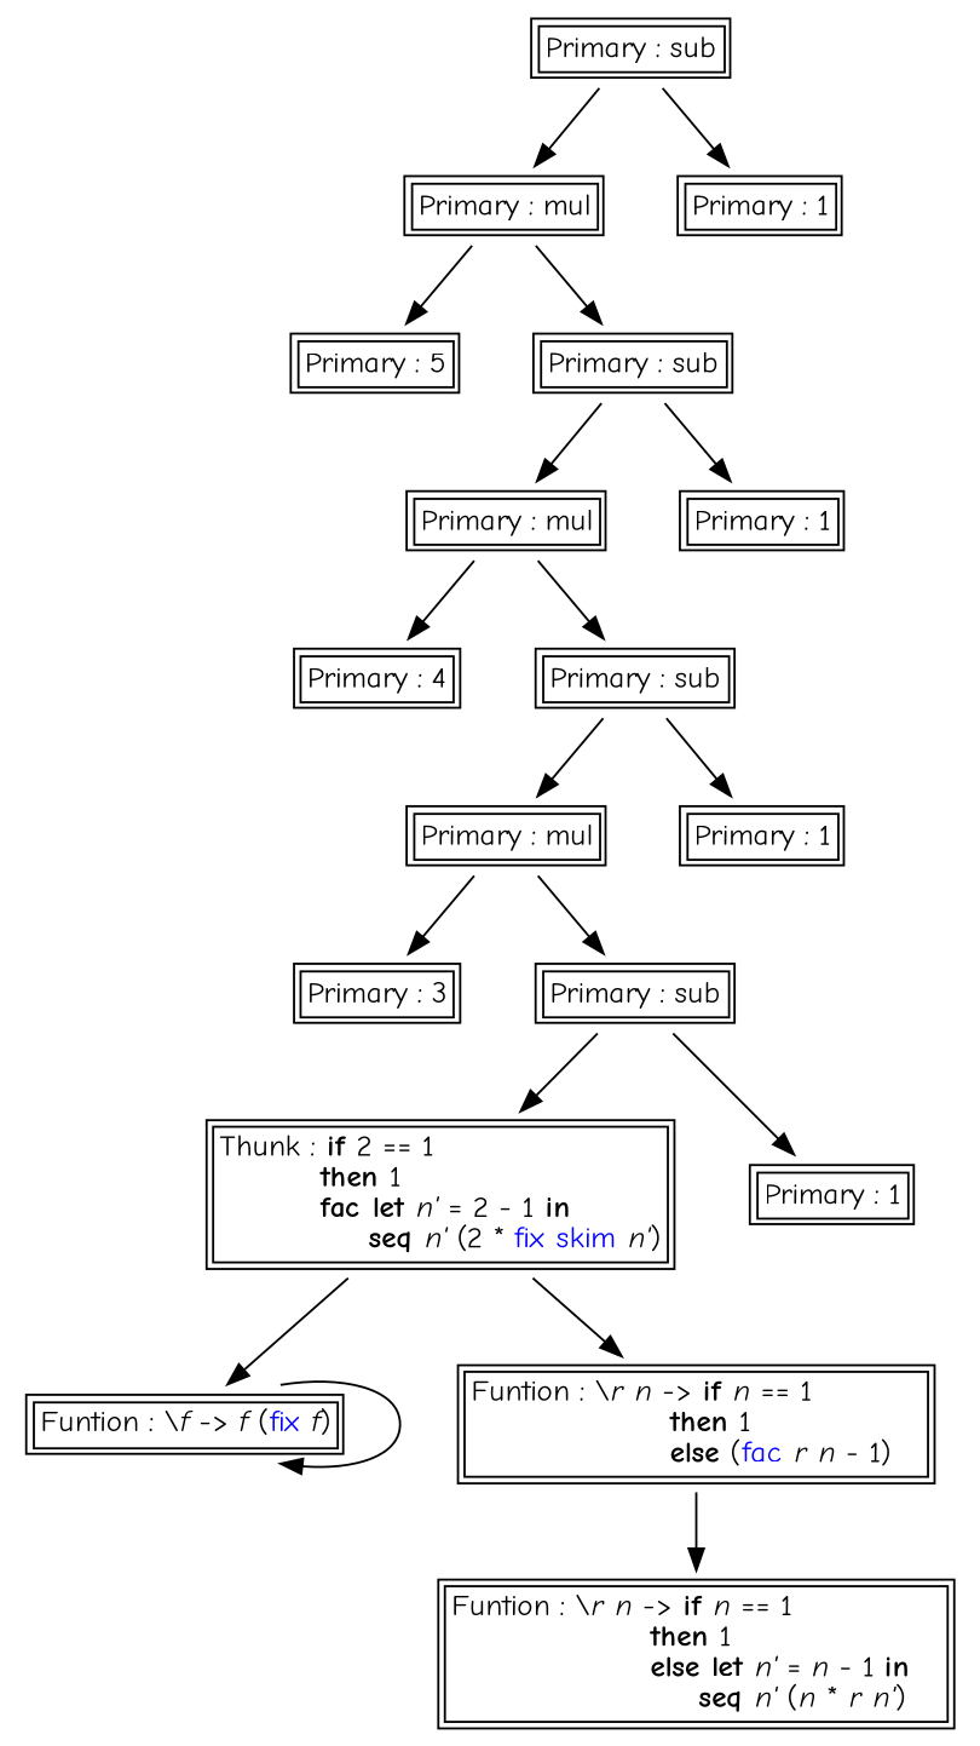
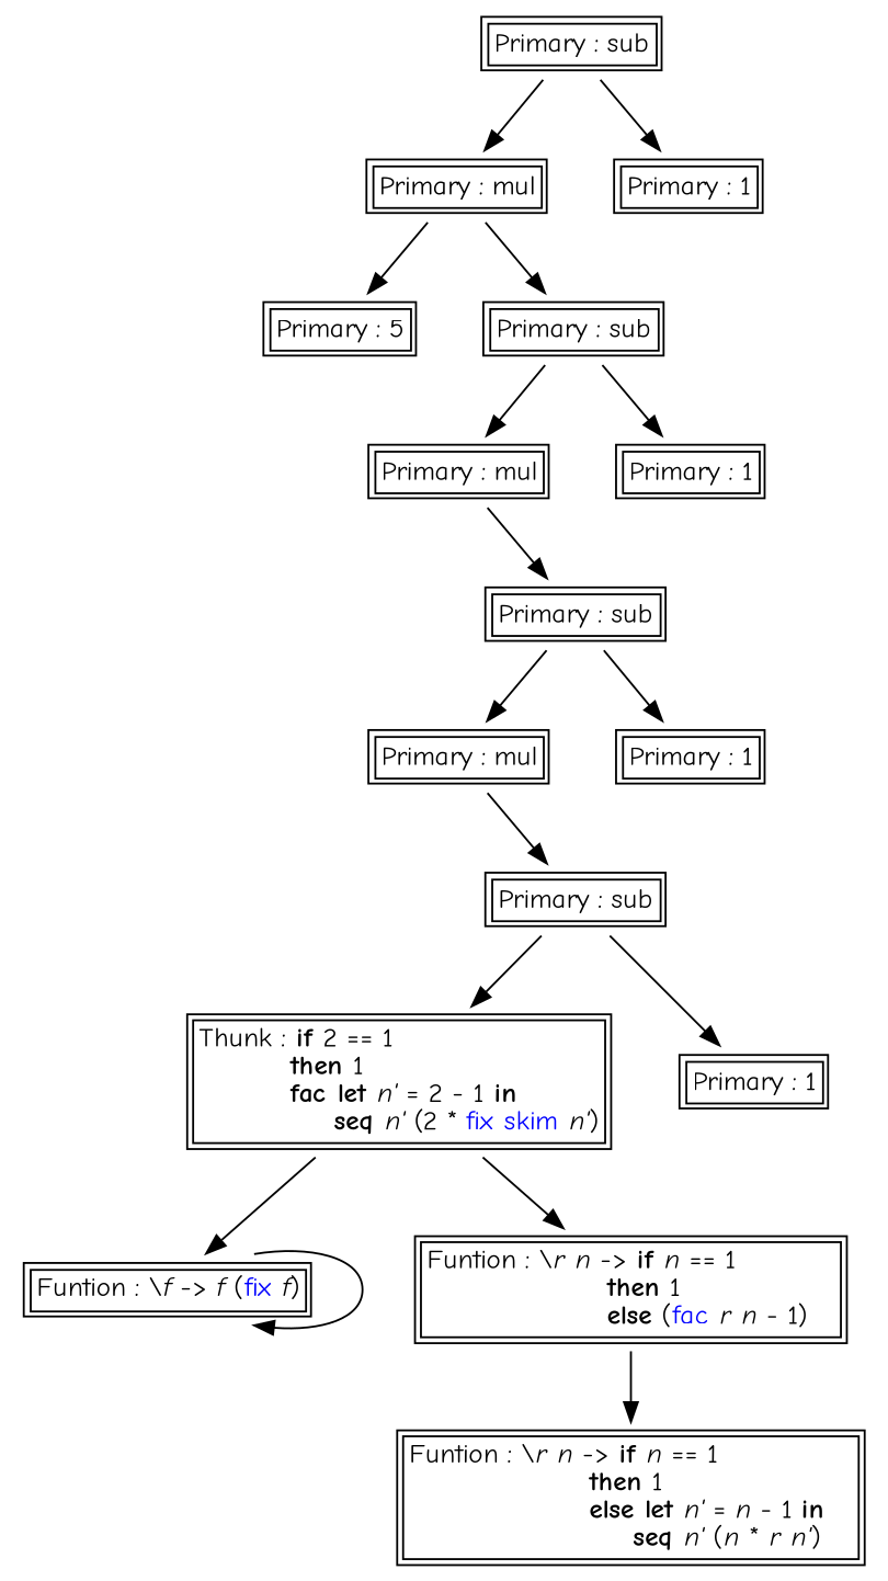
  digraph {
    fontname="Comic Neue"
    node [fontname="Comic Neue" shape=plaintext]
    edge [fontname="Comic Neue"]
    n1 [label=<<TABLE ALIGN="LEFT"><TR><TD BALIGN="LEFT" ALIGN="LEFT">Funtion&nbsp;:&nbsp;\<I>r</I>&nbsp;<I>n</I>&nbsp;-&gt;&nbsp;<B>if</B>&nbsp;<I>n</I>&nbsp;==&nbsp;1&nbsp;&nbsp;&nbsp;&nbsp;&nbsp;&nbsp;&nbsp;&nbsp;&nbsp;&nbsp;&nbsp;&nbsp;&nbsp;&nbsp;&nbsp;<BR />&nbsp;&nbsp;&nbsp;&nbsp;&nbsp;&nbsp;&nbsp;&nbsp;&nbsp;&nbsp;&nbsp;&nbsp;&nbsp;&nbsp;&nbsp;&nbsp;&nbsp;&nbsp;&nbsp;&nbsp;<B>then</B>&nbsp;1&nbsp;&nbsp;&nbsp;&nbsp;&nbsp;&nbsp;&nbsp;&nbsp;&nbsp;&nbsp;&nbsp;&nbsp;&nbsp;&nbsp;&nbsp;&nbsp;<BR />&nbsp;&nbsp;&nbsp;&nbsp;&nbsp;&nbsp;&nbsp;&nbsp;&nbsp;&nbsp;&nbsp;&nbsp;&nbsp;&nbsp;&nbsp;&nbsp;&nbsp;&nbsp;&nbsp;&nbsp;<B>else</B>&nbsp;<B>let</B>&nbsp;<I>n'</I>&nbsp;=&nbsp;<I>n</I>&nbsp;-&nbsp;1&nbsp;<B>in</B><BR />&nbsp;&nbsp;&nbsp;&nbsp;&nbsp;&nbsp;&nbsp;&nbsp;&nbsp;&nbsp;&nbsp;&nbsp;&nbsp;&nbsp;&nbsp;&nbsp;&nbsp;&nbsp;&nbsp;&nbsp;&nbsp;&nbsp;&nbsp;&nbsp;&nbsp;<B>seq</B>&nbsp;<I>n'</I>&nbsp;(<I>n</I>&nbsp;*&nbsp;<I>r</I>&nbsp;<I>n'</I>)<BR /></TD></TR></TABLE>>]
    n2 [label=<<TABLE ALIGN="LEFT"><TR><TD BALIGN="LEFT" ALIGN="LEFT">Funtion&nbsp;:&nbsp;\<I>f</I>&nbsp;-&gt;&nbsp;<I>f</I>&nbsp;(<FONT COLOR="blue">fix</FONT>&nbsp;<I>f</I>)<BR /></TD></TR></TABLE>>]
    n3 [label=<<TABLE ALIGN="LEFT"><TR><TD BALIGN="LEFT" ALIGN="LEFT">Primary&nbsp;:&nbsp;sub<BR /></TD></TR></TABLE>>]
    n4 [label=<<TABLE ALIGN="LEFT"><TR><TD BALIGN="LEFT" ALIGN="LEFT">Primary&nbsp;:&nbsp;mul<BR /></TD></TR></TABLE>>]
    n5 [label=<<TABLE ALIGN="LEFT"><TR><TD BALIGN="LEFT" ALIGN="LEFT">Primary&nbsp;:&nbsp;1<BR /></TD></TR></TABLE>>]
    n6 [label=<<TABLE ALIGN="LEFT"><TR><TD BALIGN="LEFT" ALIGN="LEFT">Primary&nbsp;:&nbsp;5<BR /></TD></TR></TABLE>>]
    n7 [label=<<TABLE ALIGN="LEFT"><TR><TD BALIGN="LEFT" ALIGN="LEFT">Primary&nbsp;:&nbsp;sub<BR /></TD></TR></TABLE>>]
    n8 [label=<<TABLE ALIGN="LEFT"><TR><TD BALIGN="LEFT" ALIGN="LEFT">Primary&nbsp;:&nbsp;mul<BR /></TD></TR></TABLE>>]
    n9 [label=<<TABLE ALIGN="LEFT"><TR><TD BALIGN="LEFT" ALIGN="LEFT">Primary&nbsp;:&nbsp;1<BR /></TD></TR></TABLE>>]
-   n10 [label=<<TABLE ALIGN="LEFT"><TR><TD BALIGN="LEFT" ALIGN="LEFT">Primary&nbsp;:&nbsp;4<BR /></TD></TR></TABLE>>]
    n11 [label=<<TABLE ALIGN="LEFT"><TR><TD BALIGN="LEFT" ALIGN="LEFT">Primary&nbsp;:&nbsp;sub<BR /></TD></TR></TABLE>>]
    n12 [label=<<TABLE ALIGN="LEFT"><TR><TD BALIGN="LEFT" ALIGN="LEFT">Primary&nbsp;:&nbsp;mul<BR /></TD></TR></TABLE>>]
    n13 [label=<<TABLE ALIGN="LEFT"><TR><TD BALIGN="LEFT" ALIGN="LEFT">Primary&nbsp;:&nbsp;1<BR /></TD></TR></TABLE>>]
-   n14 [label=<<TABLE ALIGN="LEFT"><TR><TD BALIGN="LEFT" ALIGN="LEFT">Primary&nbsp;:&nbsp;3<BR /></TD></TR></TABLE>>]
    n15 [label=<<TABLE ALIGN="LEFT"><TR><TD BALIGN="LEFT" ALIGN="LEFT">Primary&nbsp;:&nbsp;sub<BR /></TD></TR></TABLE>>]
    n16 [label=<<TABLE ALIGN="LEFT"><TR><TD BALIGN="LEFT" ALIGN="LEFT">Thunk&nbsp;:&nbsp;<B>if</B>&nbsp;2&nbsp;==&nbsp;1&nbsp;&nbsp;&nbsp;&nbsp;&nbsp;&nbsp;&nbsp;&nbsp;&nbsp;&nbsp;&nbsp;&nbsp;&nbsp;&nbsp;&nbsp;&nbsp;&nbsp;&nbsp;&nbsp;&nbsp;&nbsp;&nbsp;<BR />&nbsp;&nbsp;&nbsp;&nbsp;&nbsp;&nbsp;&nbsp;&nbsp;&nbsp;&nbsp;<B>then</B>&nbsp;1&nbsp;&nbsp;&nbsp;&nbsp;&nbsp;&nbsp;&nbsp;&nbsp;&nbsp;&nbsp;&nbsp;&nbsp;&nbsp;&nbsp;&nbsp;&nbsp;&nbsp;&nbsp;&nbsp;&nbsp;&nbsp;&nbsp;&nbsp;<BR />&nbsp;&nbsp;&nbsp;&nbsp;&nbsp;&nbsp;&nbsp;&nbsp;&nbsp;&nbsp;<B>fac</B>&nbsp;<B>let</B>&nbsp;<I>n'</I>&nbsp;=&nbsp;2&nbsp;-&nbsp;1&nbsp;<B>in</B>&nbsp;&nbsp;&nbsp;&nbsp;&nbsp;&nbsp;&nbsp;<BR />&nbsp;&nbsp;&nbsp;&nbsp;&nbsp;&nbsp;&nbsp;&nbsp;&nbsp;&nbsp;&nbsp;&nbsp;&nbsp;&nbsp;&nbsp;<B>seq</B>&nbsp;<I>n'</I>&nbsp;(2&nbsp;*&nbsp;<FONT COLOR="blue">fix</FONT>&nbsp;<FONT COLOR="blue">skim</FONT>&nbsp;<I>n'</I>)<BR /></TD></TR></TABLE>>]
    n17 [label=<<TABLE ALIGN="LEFT"><TR><TD BALIGN="LEFT" ALIGN="LEFT">Primary&nbsp;:&nbsp;1<BR /></TD></TR></TABLE>>]
    n18 [label=<<TABLE ALIGN="LEFT"><TR><TD BALIGN="LEFT" ALIGN="LEFT">Funtion&nbsp;:&nbsp;\<I>r</I>&nbsp;<I>n</I>&nbsp;-&gt;&nbsp;<B>if</B>&nbsp;<I>n</I>&nbsp;==&nbsp;1&nbsp;&nbsp;&nbsp;&nbsp;&nbsp;&nbsp;&nbsp;&nbsp;&nbsp;&nbsp;&nbsp;<BR />&nbsp;&nbsp;&nbsp;&nbsp;&nbsp;&nbsp;&nbsp;&nbsp;&nbsp;&nbsp;&nbsp;&nbsp;&nbsp;&nbsp;&nbsp;&nbsp;&nbsp;&nbsp;&nbsp;&nbsp;<B>then</B>&nbsp;1&nbsp;&nbsp;&nbsp;&nbsp;&nbsp;&nbsp;&nbsp;&nbsp;&nbsp;&nbsp;&nbsp;&nbsp;<BR />&nbsp;&nbsp;&nbsp;&nbsp;&nbsp;&nbsp;&nbsp;&nbsp;&nbsp;&nbsp;&nbsp;&nbsp;&nbsp;&nbsp;&nbsp;&nbsp;&nbsp;&nbsp;&nbsp;&nbsp;<B>else</B>&nbsp;(<FONT COLOR="blue">fac</FONT>&nbsp;<I>r</I>&nbsp;<I>n</I>&nbsp;-&nbsp;1)<BR /></TD></TR></TABLE>>]
    n2 -> n2
    n3 -> n4
    n3 -> n5
    n4 -> n6
    n4 -> n7
    n7 -> n8
    n7 -> n9
-   n8 -> n10
    n8 -> n11
    n11 -> n12
    n11 -> n13
-   n12 -> n14
    n12 -> n15
    n15 -> n16
    n15 -> n17
    n16 -> n2
    n16 -> n18
    n18 -> n1
  }
